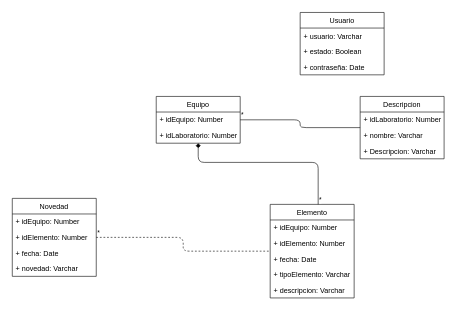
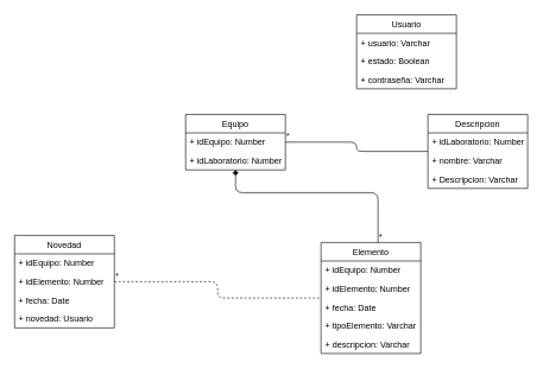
  <mxCell id="0" />
  <mxCell id="1" parent="0" />
  <mxCell id="2" value="Usuario" style="swimlane;fontStyle=0;childLayout=stackLayout;horizontal=1;startSize=26;fillColor=none;horizontalStack=0;resizeParent=1;resizeParentMax=0;resizeLast=0;collapsible=1;marginBottom=0;" vertex="1" parent="1"><mxGeometry x="500" y="20" width="140" height="104" as="geometry" /></mxCell>
  <mxCell id="3" value="+ usuario: Varchar" style="text;strokeColor=none;fillColor=none;align=left;verticalAlign=top;spacingLeft=4;spacingRight=4;overflow=hidden;rotatable=0;points=[[0,0.5],[1,0.5]];portConstraint=eastwest;" vertex="1" parent="2"><mxGeometry y="26" width="140" height="26" as="geometry" /></mxCell>
  <mxCell id="4" value="+ estado: Boolean" style="text;strokeColor=none;fillColor=none;align=left;verticalAlign=top;spacingLeft=4;spacingRight=4;overflow=hidden;rotatable=0;points=[[0,0.5],[1,0.5]];portConstraint=eastwest;" vertex="1" parent="2"><mxGeometry y="52" width="140" height="26" as="geometry" /></mxCell>
- <mxCell id="5" value="+ contraseña: Date" style="text;strokeColor=none;fillColor=none;align=left;verticalAlign=top;spacingLeft=4;spacingRight=4;overflow=hidden;rotatable=0;points=[[0,0.5],[1,0.5]];portConstraint=eastwest;" vertex="1" parent="2"><mxGeometry y="78" width="140" height="26" as="geometry" /></mxCell>
+ <mxCell id="5" value="+ contraseña: Varchar" style="text;strokeColor=none;fillColor=none;align=left;verticalAlign=top;spacingLeft=4;spacingRight=4;overflow=hidden;rotatable=0;points=[[0,0.5],[1,0.5]];portConstraint=eastwest;" vertex="1" parent="2"><mxGeometry y="78" width="140" height="26" as="geometry" /></mxCell>
  <mxCell id="6" value="Equipo" style="swimlane;fontStyle=0;childLayout=stackLayout;horizontal=1;startSize=26;fillColor=none;horizontalStack=0;resizeParent=1;resizeParentMax=0;resizeLast=0;collapsible=1;marginBottom=0;" vertex="1" parent="1"><mxGeometry x="260" y="160" width="140" height="78" as="geometry" /></mxCell>
  <mxCell id="7" value="+ idEquipo: Number" style="text;strokeColor=none;fillColor=none;align=left;verticalAlign=top;spacingLeft=4;spacingRight=4;overflow=hidden;rotatable=0;points=[[0,0.5],[1,0.5]];portConstraint=eastwest;" vertex="1" parent="6"><mxGeometry y="26" width="140" height="26" as="geometry" /></mxCell>
  <mxCell id="8" value="+ idLaboratorio: Number&#10;&#10;" style="text;strokeColor=none;fillColor=none;align=left;verticalAlign=top;spacingLeft=4;spacingRight=4;overflow=hidden;rotatable=0;points=[[0,0.5],[1,0.5]];portConstraint=eastwest;" vertex="1" parent="6"><mxGeometry y="52" width="140" height="26" as="geometry" /></mxCell>
  <mxCell id="9" value="Novedad" style="swimlane;fontStyle=0;childLayout=stackLayout;horizontal=1;startSize=26;fillColor=none;horizontalStack=0;resizeParent=1;resizeParentMax=0;resizeLast=0;collapsible=1;marginBottom=0;" vertex="1" parent="1"><mxGeometry x="20" y="330" width="140" height="130" as="geometry" /></mxCell>
  <mxCell id="10" value="+ idEquipo: Number" style="text;strokeColor=none;fillColor=none;align=left;verticalAlign=top;spacingLeft=4;spacingRight=4;overflow=hidden;rotatable=0;points=[[0,0.5],[1,0.5]];portConstraint=eastwest;" vertex="1" parent="9"><mxGeometry y="26" width="140" height="26" as="geometry" /></mxCell>
  <mxCell id="11" value="+ idElemento: Number" style="text;strokeColor=none;fillColor=none;align=left;verticalAlign=top;spacingLeft=4;spacingRight=4;overflow=hidden;rotatable=0;points=[[0,0.5],[1,0.5]];portConstraint=eastwest;" vertex="1" parent="9"><mxGeometry y="52" width="140" height="26" as="geometry" /></mxCell>
  <mxCell id="12" value="+ fecha: Date&#10;" style="text;strokeColor=none;fillColor=none;align=left;verticalAlign=top;spacingLeft=4;spacingRight=4;overflow=hidden;rotatable=0;points=[[0,0.5],[1,0.5]];portConstraint=eastwest;" vertex="1" parent="9"><mxGeometry y="78" width="140" height="26" as="geometry" /></mxCell>
- <mxCell id="13" value="+ novedad: Varchar&#10;" style="text;strokeColor=none;fillColor=none;align=left;verticalAlign=top;spacingLeft=4;spacingRight=4;overflow=hidden;rotatable=0;points=[[0,0.5],[1,0.5]];portConstraint=eastwest;" vertex="1" parent="9"><mxGeometry y="104" width="140" height="26" as="geometry" /></mxCell>
+ <mxCell id="13" value="+ novedad: Usuario&#10;" style="text;strokeColor=none;fillColor=none;align=left;verticalAlign=top;spacingLeft=4;spacingRight=4;overflow=hidden;rotatable=0;points=[[0,0.5],[1,0.5]];portConstraint=eastwest;" vertex="1" parent="9"><mxGeometry y="104" width="140" height="26" as="geometry" /></mxCell>
  <mxCell id="14" value="Descripcion" style="swimlane;fontStyle=0;childLayout=stackLayout;horizontal=1;startSize=26;fillColor=none;horizontalStack=0;resizeParent=1;resizeParentMax=0;resizeLast=0;collapsible=1;marginBottom=0;" vertex="1" parent="1"><mxGeometry x="600" y="160" width="140" height="104" as="geometry" /></mxCell>
  <mxCell id="15" value="+ idLaboratorio: Number" style="text;strokeColor=none;fillColor=none;align=left;verticalAlign=top;spacingLeft=4;spacingRight=4;overflow=hidden;rotatable=0;points=[[0,0.5],[1,0.5]];portConstraint=eastwest;" vertex="1" parent="14"><mxGeometry y="26" width="140" height="26" as="geometry" /></mxCell>
  <mxCell id="16" value="+ nombre: Varchar" style="text;strokeColor=none;fillColor=none;align=left;verticalAlign=top;spacingLeft=4;spacingRight=4;overflow=hidden;rotatable=0;points=[[0,0.5],[1,0.5]];portConstraint=eastwest;" vertex="1" parent="14"><mxGeometry y="52" width="140" height="26" as="geometry" /></mxCell>
  <mxCell id="17" value="+ Descripcion: Varchar&#10;" style="text;strokeColor=none;fillColor=none;align=left;verticalAlign=top;spacingLeft=4;spacingRight=4;overflow=hidden;rotatable=0;points=[[0,0.5],[1,0.5]];portConstraint=eastwest;" vertex="1" parent="14"><mxGeometry y="78" width="140" height="26" as="geometry" /></mxCell>
  <mxCell id="18" value="" style="endArrow=none;html=1;edgeStyle=orthogonalEdgeStyle;" edge="1" parent="1" source="6" target="14"><mxGeometry relative="1" as="geometry"><mxPoint x="480" y="290" as="sourcePoint" /><mxPoint x="640" y="290" as="targetPoint" /></mxGeometry></mxCell>
  <mxCell id="19" value="*" style="edgeLabel;resizable=0;html=1;align=left;verticalAlign=bottom;" connectable="0" vertex="1" parent="18"><mxGeometry x="-1" relative="1" as="geometry" /></mxCell>
  <mxCell id="20" value="Elemento" style="swimlane;fontStyle=0;childLayout=stackLayout;horizontal=1;startSize=26;fillColor=none;horizontalStack=0;resizeParent=1;resizeParentMax=0;resizeLast=0;collapsible=1;marginBottom=0;" vertex="1" parent="1"><mxGeometry x="450" y="340" width="140" height="156" as="geometry" /></mxCell>
  <mxCell id="21" value="+ idEquipo: Number" style="text;strokeColor=none;fillColor=none;align=left;verticalAlign=top;spacingLeft=4;spacingRight=4;overflow=hidden;rotatable=0;points=[[0,0.5],[1,0.5]];portConstraint=eastwest;" vertex="1" parent="20"><mxGeometry y="26" width="140" height="26" as="geometry" /></mxCell>
  <mxCell id="22" value="+ idElemento: Number" style="text;strokeColor=none;fillColor=none;align=left;verticalAlign=top;spacingLeft=4;spacingRight=4;overflow=hidden;rotatable=0;points=[[0,0.5],[1,0.5]];portConstraint=eastwest;" vertex="1" parent="20"><mxGeometry y="52" width="140" height="26" as="geometry" /></mxCell>
  <mxCell id="23" value="+ fecha: Date&#10;" style="text;strokeColor=none;fillColor=none;align=left;verticalAlign=top;spacingLeft=4;spacingRight=4;overflow=hidden;rotatable=0;points=[[0,0.5],[1,0.5]];portConstraint=eastwest;" vertex="1" parent="20"><mxGeometry y="78" width="140" height="26" as="geometry" /></mxCell>
  <mxCell id="24" value="+ tipoElemento: Varchar&#10;" style="text;strokeColor=none;fillColor=none;align=left;verticalAlign=top;spacingLeft=4;spacingRight=4;overflow=hidden;rotatable=0;points=[[0,0.5],[1,0.5]];portConstraint=eastwest;" vertex="1" parent="20"><mxGeometry y="104" width="140" height="26" as="geometry" /></mxCell>
  <mxCell id="25" value="+ descripcion: Varchar&#10;" style="text;strokeColor=none;fillColor=none;align=left;verticalAlign=top;spacingLeft=4;spacingRight=4;overflow=hidden;rotatable=0;points=[[0,0.5],[1,0.5]];portConstraint=eastwest;" vertex="1" parent="20"><mxGeometry y="130" width="140" height="26" as="geometry" /></mxCell>
  <mxCell id="26" value="" style="endArrow=diamond;html=1;edgeStyle=orthogonalEdgeStyle;" edge="1" parent="1" source="20" target="6"><mxGeometry relative="1" as="geometry"><mxPoint x="90.06" y="281.04" as="sourcePoint" /><mxPoint x="330" y="250" as="targetPoint" /><Array as="points"><mxPoint x="530" y="270" /><mxPoint x="330" y="270" /></Array></mxGeometry></mxCell>
  <mxCell id="27" value="*" style="edgeLabel;resizable=0;html=1;align=left;verticalAlign=bottom;" connectable="0" vertex="1" parent="26"><mxGeometry x="-1" relative="1" as="geometry" /></mxCell>
  <mxCell id="28" value="" style="endArrow=none;html=1;edgeStyle=orthogonalEdgeStyle;dashed=1;" edge="1" parent="1" source="9" target="20"><mxGeometry relative="1" as="geometry"><mxPoint x="320" y="440" as="sourcePoint" /><mxPoint x="339.02" y="247.012" as="targetPoint" /></mxGeometry></mxCell>
  <mxCell id="29" value="*" style="edgeLabel;resizable=0;html=1;align=left;verticalAlign=bottom;" connectable="0" vertex="1" parent="28"><mxGeometry x="-1" relative="1" as="geometry" /></mxCell>
